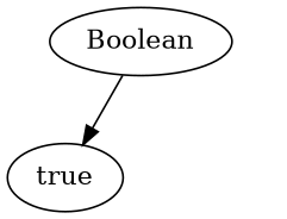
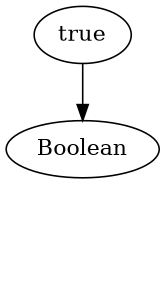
  digraph {
    true
    Boolean
    false [style=invis]
-   Boolean -> true
+   true -> Boolean
    Boolean -> false [style=invis]
  }
